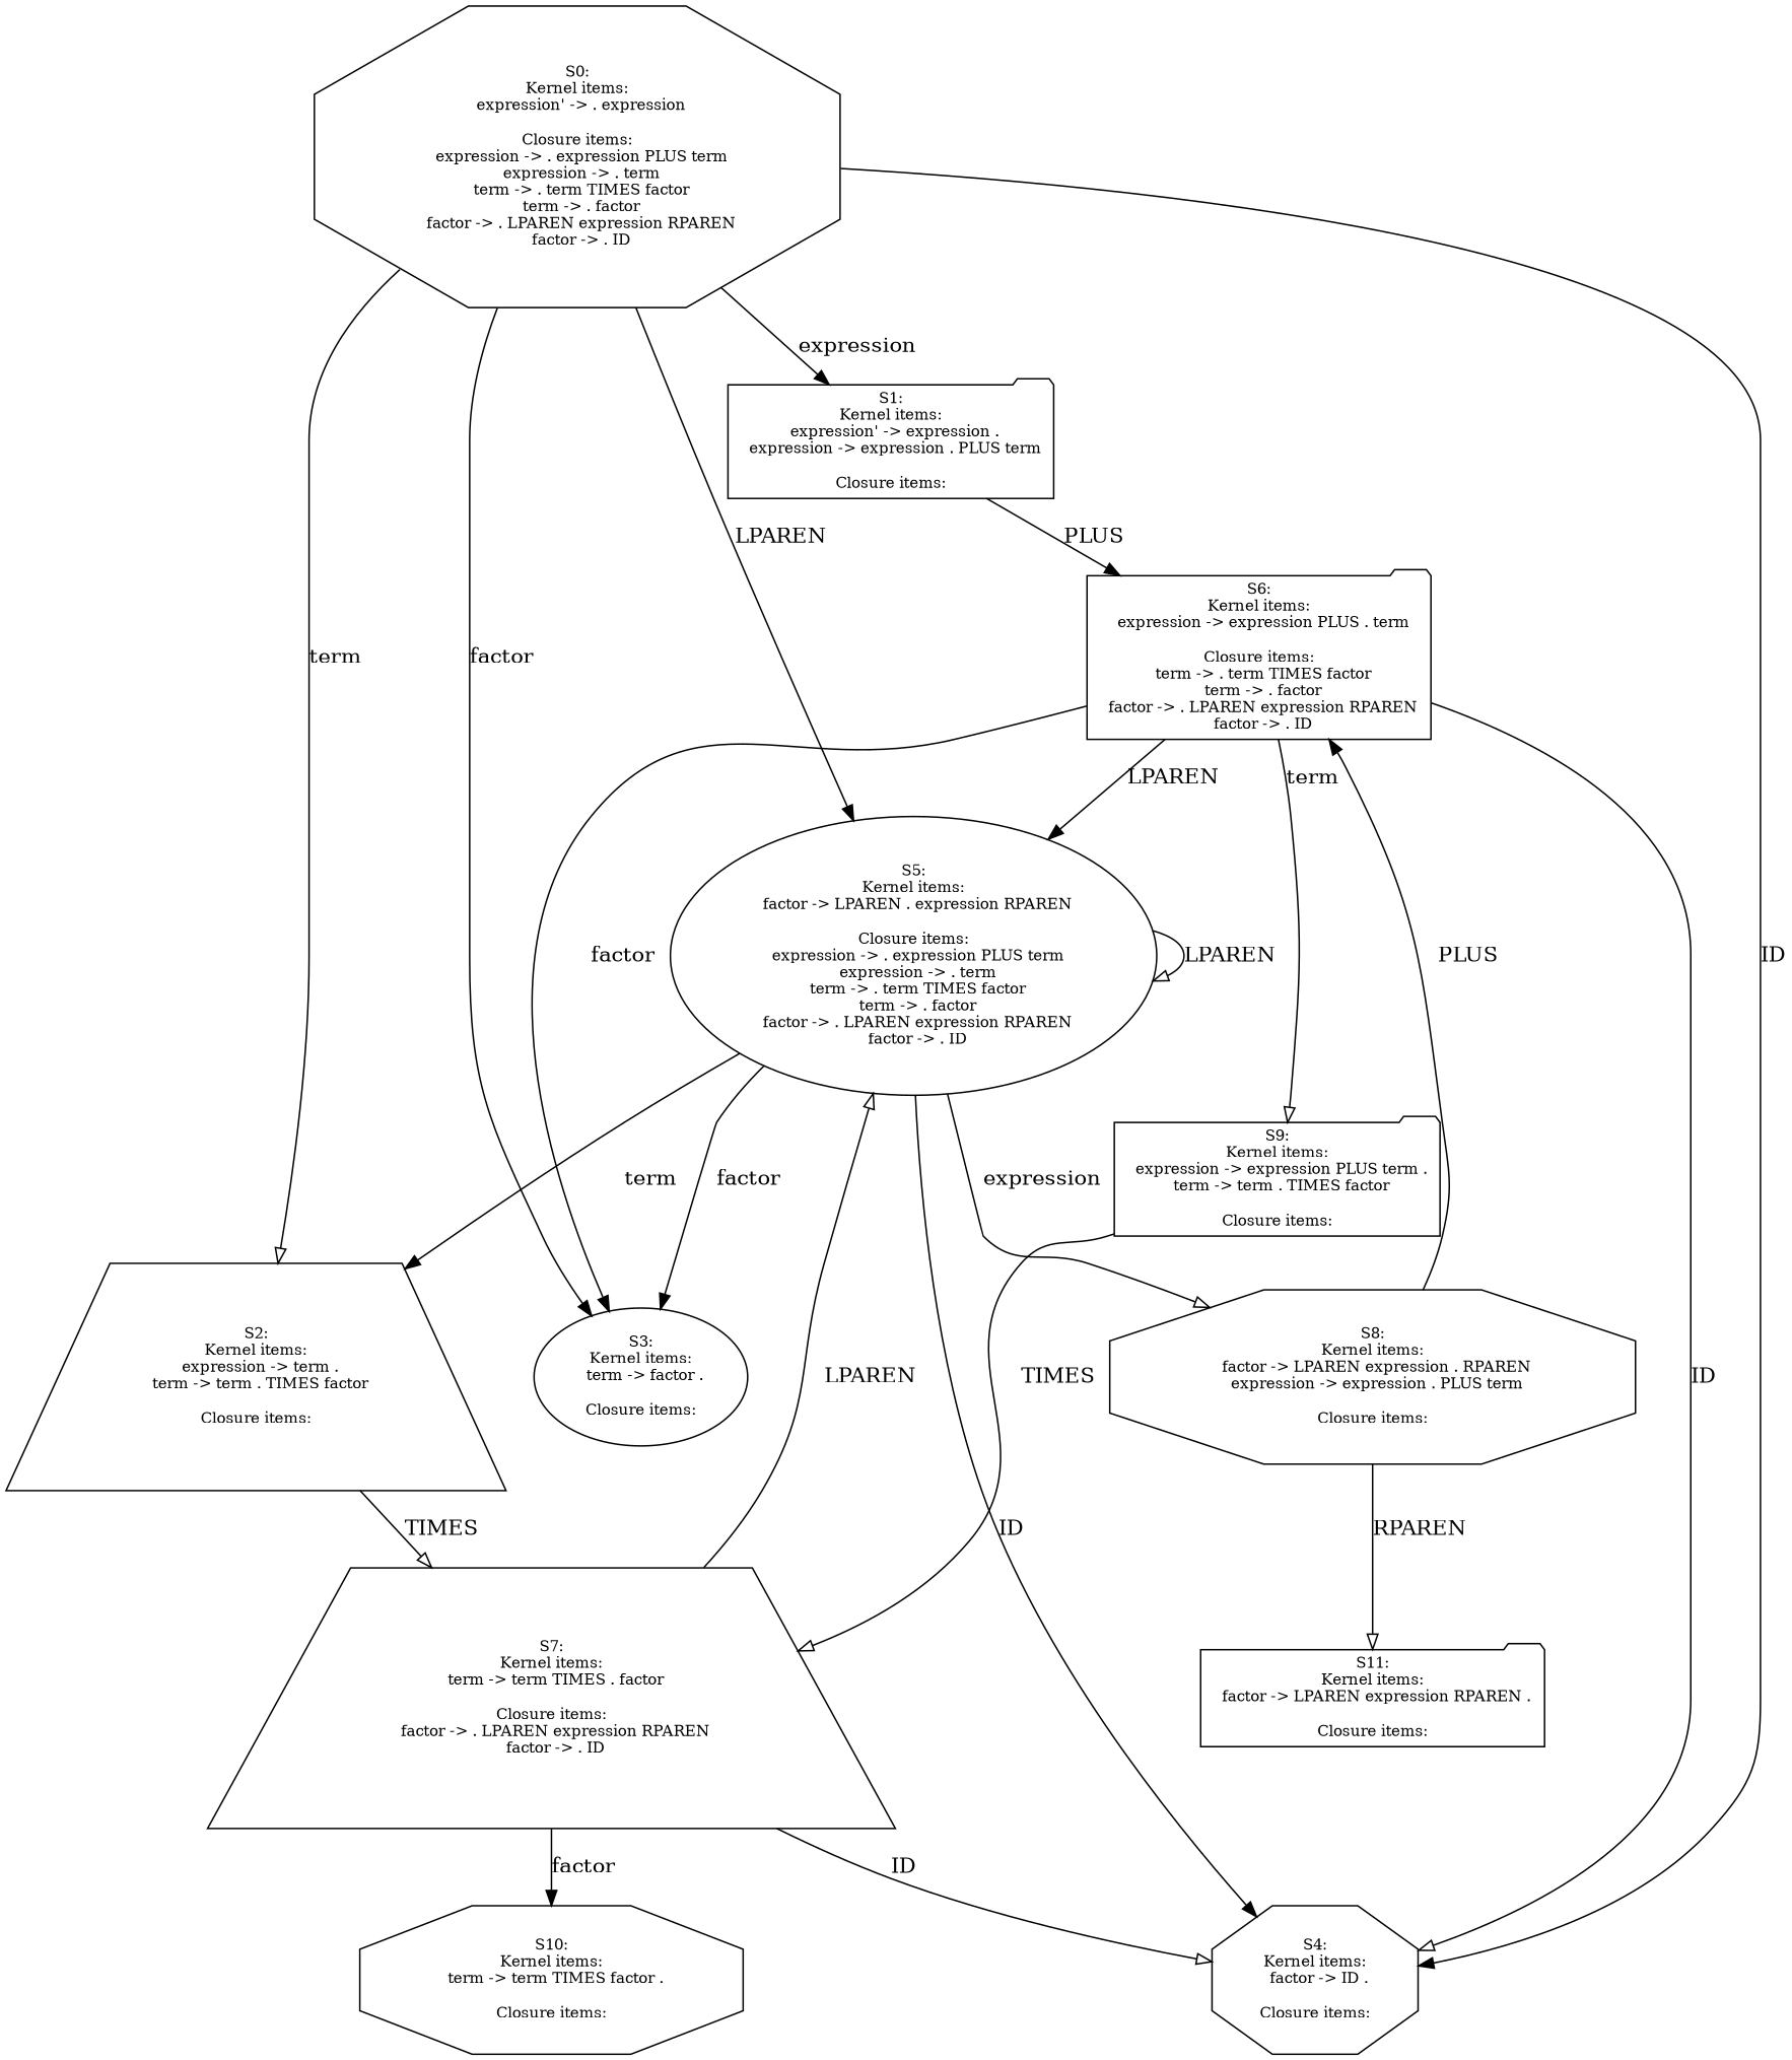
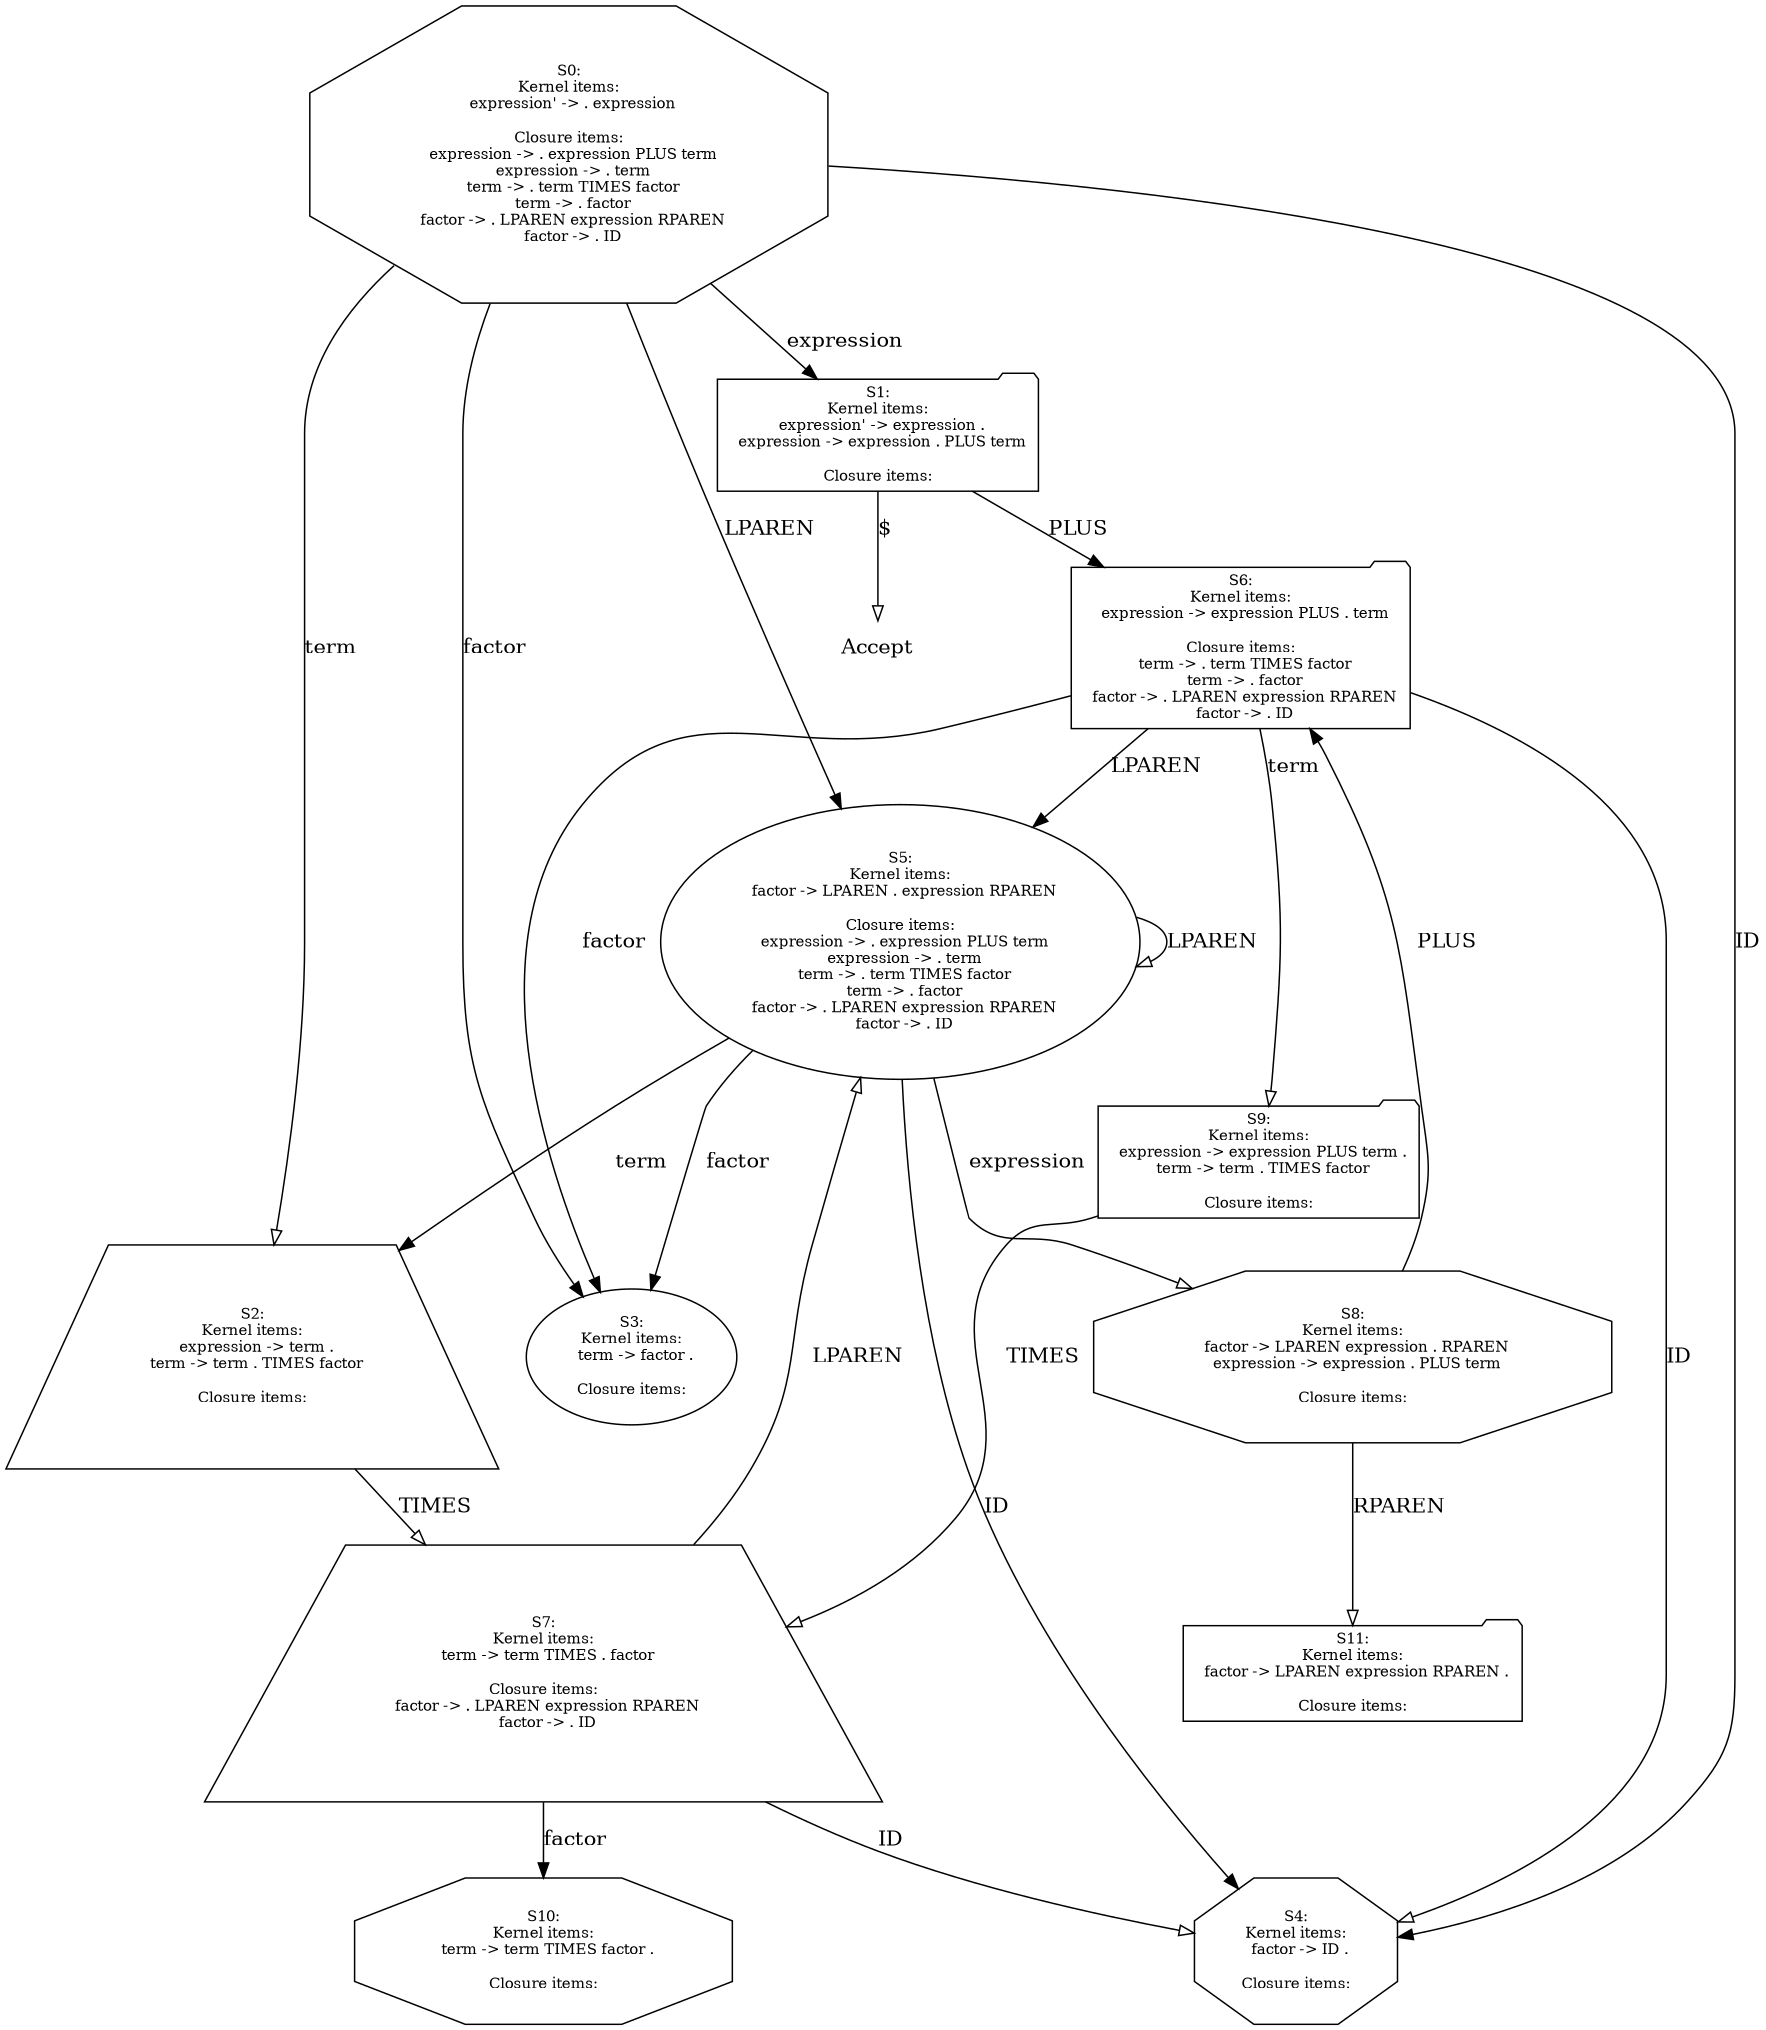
  digraph {
    rankdir=TB
    node [fillcolor="#ffffff" fontsize=10 shape=octagon style=filled]
    edge [arrowhead=normal]
    n1 [label="S0:\nKernel items:\n  expression' -> . expression\n\nClosure items:\n  expression -> . expression PLUS term\n  expression -> . term\n  term -> . term TIMES factor\n  term -> . factor\n  factor -> . LPAREN expression RPAREN\n  factor -> . ID\n"]
    n2 [label="S1:\nKernel items:\n  expression' -> expression .\n  expression -> expression . PLUS term\n\nClosure items:\n" shape=folder]
    n3 [label="S2:\nKernel items:\n  expression -> term .\n  term -> term . TIMES factor\n\nClosure items:\n" shape=trapezium]
    n4 [label="S3:\nKernel items:\n  term -> factor .\n\nClosure items:\n" shape=ellipse]
    n5 [label="S4:\nKernel items:\n  factor -> ID .\n\nClosure items:\n"]
    n6 [label="S5:\nKernel items:\n  factor -> LPAREN . expression RPAREN\n\nClosure items:\n  expression -> . expression PLUS term\n  expression -> . term\n  term -> . term TIMES factor\n  term -> . factor\n  factor -> . LPAREN expression RPAREN\n  factor -> . ID\n" shape=ellipse]
    n7 [label="S6:\nKernel items:\n  expression -> expression PLUS . term\n\nClosure items:\n  term -> . term TIMES factor\n  term -> . factor\n  factor -> . LPAREN expression RPAREN\n  factor -> . ID\n" shape=folder]
+   n8 [label=Accept shape=plaintext fillcolor="" fontsize="" style=""]
    n9 [label="S7:\nKernel items:\n  term -> term TIMES . factor\n\nClosure items:\n  factor -> . LPAREN expression RPAREN\n  factor -> . ID\n" shape=trapezium]
    n10 [label="S8:\nKernel items:\n  factor -> LPAREN expression . RPAREN\n  expression -> expression . PLUS term\n\nClosure items:\n"]
    n11 [label="S9:\nKernel items:\n  expression -> expression PLUS term .\n  term -> term . TIMES factor\n\nClosure items:\n" shape=folder]
    n12 [label="S10:\nKernel items:\n  term -> term TIMES factor .\n\nClosure items:\n"]
    n13 [label="S11:\nKernel items:\n  factor -> LPAREN expression RPAREN .\n\nClosure items:\n" shape=folder]
    n1 -> n2 [label=expression]
    n1 -> n3 [label=term arrowhead=onormal]
    n1 -> n4 [label=factor]
    n1 -> n5 [label=ID]
    n1 -> n6 [label=LPAREN]
    n2 -> n7 [label=PLUS]
+   n2 -> n8 [arrowhead=onormal label="$"]
    n3 -> n9 [label=TIMES arrowhead=onormal]
    n6 -> n3 [label=term]
    n6 -> n4 [label=factor]
    n6 -> n5 [label=ID]
    n6 -> n6 [label=LPAREN arrowhead=onormal]
    n6 -> n10 [label=expression arrowhead=onormal]
    n7 -> n4 [label=factor]
    n7 -> n5 [label=ID arrowhead=onormal]
    n7 -> n6 [label=LPAREN]
    n7 -> n11 [label=term arrowhead=onormal]
    n9 -> n5 [label=ID arrowhead=onormal]
    n9 -> n6 [label=LPAREN arrowhead=onormal]
    n9 -> n12 [label=factor]
    n10 -> n7 [label=PLUS]
    n10 -> n13 [label=RPAREN arrowhead=onormal]
    n11 -> n9 [label=TIMES arrowhead=onormal]
  }
